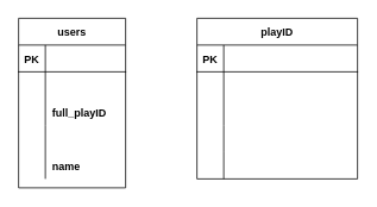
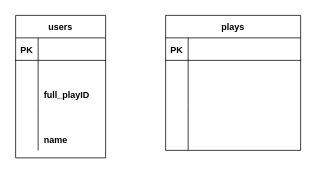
  <mxCell id="0" />
  <mxCell id="1" parent="0" />
  <mxCell id="2" value="users" style="shape=table;startSize=30;container=1;collapsible=1;childLayout=tableLayout;fixedRows=1;rowLines=0;fontStyle=1;align=center;resizeLast=1;" parent="1" vertex="1"><mxGeometry x="20" y="20" width="120" height="190" as="geometry" /></mxCell>
  <mxCell id="3" value="" style="shape=partialRectangle;collapsible=0;dropTarget=0;pointerEvents=0;fillColor=none;top=0;left=0;bottom=1;right=0;points=[[0,0.5],[1,0.5]];portConstraint=eastwest;" parent="2" vertex="1"><mxGeometry y="30" width="120" height="30" as="geometry" /></mxCell>
  <mxCell id="4" value="PK" style="shape=partialRectangle;connectable=0;fillColor=none;top=0;left=0;bottom=0;right=0;fontStyle=1;overflow=hidden;" parent="3" vertex="1"><mxGeometry width="30" height="30" as="geometry" /></mxCell>
  <mxCell id="5" value="" style="shape=partialRectangle;collapsible=0;dropTarget=0;pointerEvents=0;fillColor=none;top=0;left=0;bottom=0;right=0;points=[[0,0.5],[1,0.5]];portConstraint=eastwest;" parent="2" vertex="1"><mxGeometry y="60" width="120" height="30" as="geometry" /></mxCell>
  <mxCell id="6" value="" style="shape=partialRectangle;connectable=0;fillColor=none;top=0;left=0;bottom=0;right=0;editable=1;overflow=hidden;" parent="5" vertex="1"><mxGeometry width="30" height="30" as="geometry" /></mxCell>
  <mxCell id="7" value="" style="shape=partialRectangle;collapsible=0;dropTarget=0;pointerEvents=0;fillColor=none;top=0;left=0;bottom=0;right=0;points=[[0,0.5],[1,0.5]];portConstraint=eastwest;" parent="2" vertex="1"><mxGeometry y="90" width="120" height="30" as="geometry" /></mxCell>
  <mxCell id="8" value="" style="shape=partialRectangle;connectable=0;fillColor=none;top=0;left=0;bottom=0;right=0;editable=1;overflow=hidden;" parent="7" vertex="1"><mxGeometry width="30" height="30" as="geometry" /></mxCell>
  <mxCell id="9" value="full_playID" style="shape=partialRectangle;connectable=0;fillColor=none;top=0;left=0;bottom=0;right=0;align=left;spacingLeft=6;overflow=hidden;fontStyle=1" parent="7" vertex="1"><mxGeometry x="30" width="90" height="30" as="geometry" /></mxCell>
  <mxCell id="10" value="" style="shape=partialRectangle;collapsible=0;dropTarget=0;pointerEvents=0;fillColor=none;top=0;left=0;bottom=0;right=0;points=[[0,0.5],[1,0.5]];portConstraint=eastwest;" parent="2" vertex="1"><mxGeometry y="120" width="120" height="30" as="geometry" /></mxCell>
  <mxCell id="11" value="" style="shape=partialRectangle;connectable=0;fillColor=none;top=0;left=0;bottom=0;right=0;editable=1;overflow=hidden;" parent="10" vertex="1"><mxGeometry width="30" height="30" as="geometry" /></mxCell>
  <mxCell id="12" value="" style="shape=partialRectangle;collapsible=0;dropTarget=0;pointerEvents=0;fillColor=none;top=0;left=0;bottom=0;right=0;points=[[0,0.5],[1,0.5]];portConstraint=eastwest;" vertex="1" parent="2"><mxGeometry y="150" width="120" height="30" as="geometry" /></mxCell>
  <mxCell id="13" value="" style="shape=partialRectangle;connectable=0;fillColor=none;top=0;left=0;bottom=0;right=0;editable=1;overflow=hidden;" vertex="1" parent="12"><mxGeometry width="30" height="30" as="geometry" /></mxCell>
  <mxCell id="14" value="name" style="shape=partialRectangle;connectable=0;fillColor=none;top=0;left=0;bottom=0;right=0;align=left;spacingLeft=6;overflow=hidden;fontStyle=1" vertex="1" parent="12"><mxGeometry x="30" width="90" height="30" as="geometry" /></mxCell>
- <mxCell id="15" value="playID" style="shape=table;startSize=30;container=1;collapsible=1;childLayout=tableLayout;fixedRows=1;rowLines=0;fontStyle=1;align=center;resizeLast=1;" vertex="1" parent="1"><mxGeometry x="220" y="20" width="180" height="180" as="geometry" /></mxCell>
+ <mxCell id="15" value="plays" style="shape=table;startSize=30;container=1;collapsible=1;childLayout=tableLayout;fixedRows=1;rowLines=0;fontStyle=1;align=center;resizeLast=1;" vertex="1" parent="1"><mxGeometry x="220" y="20" width="180" height="180" as="geometry" /></mxCell>
  <mxCell id="16" value="" style="shape=partialRectangle;collapsible=0;dropTarget=0;pointerEvents=0;fillColor=none;top=0;left=0;bottom=1;right=0;points=[[0,0.5],[1,0.5]];portConstraint=eastwest;" vertex="1" parent="15"><mxGeometry y="30" width="180" height="30" as="geometry" /></mxCell>
  <mxCell id="17" value="PK" style="shape=partialRectangle;connectable=0;fillColor=none;top=0;left=0;bottom=0;right=0;fontStyle=1;overflow=hidden;" vertex="1" parent="16"><mxGeometry width="30" height="30" as="geometry" /></mxCell>
  <mxCell id="18" value="" style="shape=partialRectangle;collapsible=0;dropTarget=0;pointerEvents=0;fillColor=none;top=0;left=0;bottom=0;right=0;points=[[0,0.5],[1,0.5]];portConstraint=eastwest;" vertex="1" parent="15"><mxGeometry y="60" width="180" height="30" as="geometry" /></mxCell>
  <mxCell id="19" value="" style="shape=partialRectangle;connectable=0;fillColor=none;top=0;left=0;bottom=0;right=0;editable=1;overflow=hidden;" vertex="1" parent="18"><mxGeometry width="30" height="30" as="geometry" /></mxCell>
  <mxCell id="20" value="" style="shape=partialRectangle;collapsible=0;dropTarget=0;pointerEvents=0;fillColor=none;top=0;left=0;bottom=0;right=0;points=[[0,0.5],[1,0.5]];portConstraint=eastwest;" vertex="1" parent="15"><mxGeometry y="90" width="180" height="30" as="geometry" /></mxCell>
  <mxCell id="21" value="" style="shape=partialRectangle;connectable=0;fillColor=none;top=0;left=0;bottom=0;right=0;editable=1;overflow=hidden;" vertex="1" parent="20"><mxGeometry width="30" height="30" as="geometry" /></mxCell>
  <mxCell id="22" value="" style="shape=partialRectangle;connectable=0;fillColor=none;top=0;left=0;bottom=0;right=0;align=left;spacingLeft=6;overflow=hidden;fontStyle=1" vertex="1" parent="20"><mxGeometry x="30" width="150" height="30" as="geometry" /></mxCell>
  <mxCell id="23" value="" style="shape=partialRectangle;collapsible=0;dropTarget=0;pointerEvents=0;fillColor=none;top=0;left=0;bottom=0;right=0;points=[[0,0.5],[1,0.5]];portConstraint=eastwest;" vertex="1" parent="15"><mxGeometry y="120" width="180" height="30" as="geometry" /></mxCell>
  <mxCell id="24" value="" style="shape=partialRectangle;connectable=0;fillColor=none;top=0;left=0;bottom=0;right=0;editable=1;overflow=hidden;" vertex="1" parent="23"><mxGeometry width="30" height="30" as="geometry" /></mxCell>
  <mxCell id="25" value="" style="shape=partialRectangle;connectable=0;fillColor=none;top=0;left=0;bottom=0;right=0;align=left;spacingLeft=6;overflow=hidden;fontStyle=1" vertex="1" parent="23"><mxGeometry x="30" width="150" height="30" as="geometry" /></mxCell>
  <mxCell id="26" value="" style="shape=partialRectangle;collapsible=0;dropTarget=0;pointerEvents=0;fillColor=none;top=0;left=0;bottom=0;right=0;points=[[0,0.5],[1,0.5]];portConstraint=eastwest;" vertex="1" parent="15"><mxGeometry y="150" width="180" height="30" as="geometry" /></mxCell>
  <mxCell id="27" value="" style="shape=partialRectangle;connectable=0;fillColor=none;top=0;left=0;bottom=0;right=0;editable=1;overflow=hidden;" vertex="1" parent="26"><mxGeometry width="30" height="30" as="geometry" /></mxCell>
  <mxCell id="28" value="" style="shape=partialRectangle;connectable=0;fillColor=none;top=0;left=0;bottom=0;right=0;align=left;spacingLeft=6;overflow=hidden;fontStyle=1" vertex="1" parent="26"><mxGeometry x="30" width="150" height="30" as="geometry" /></mxCell>
